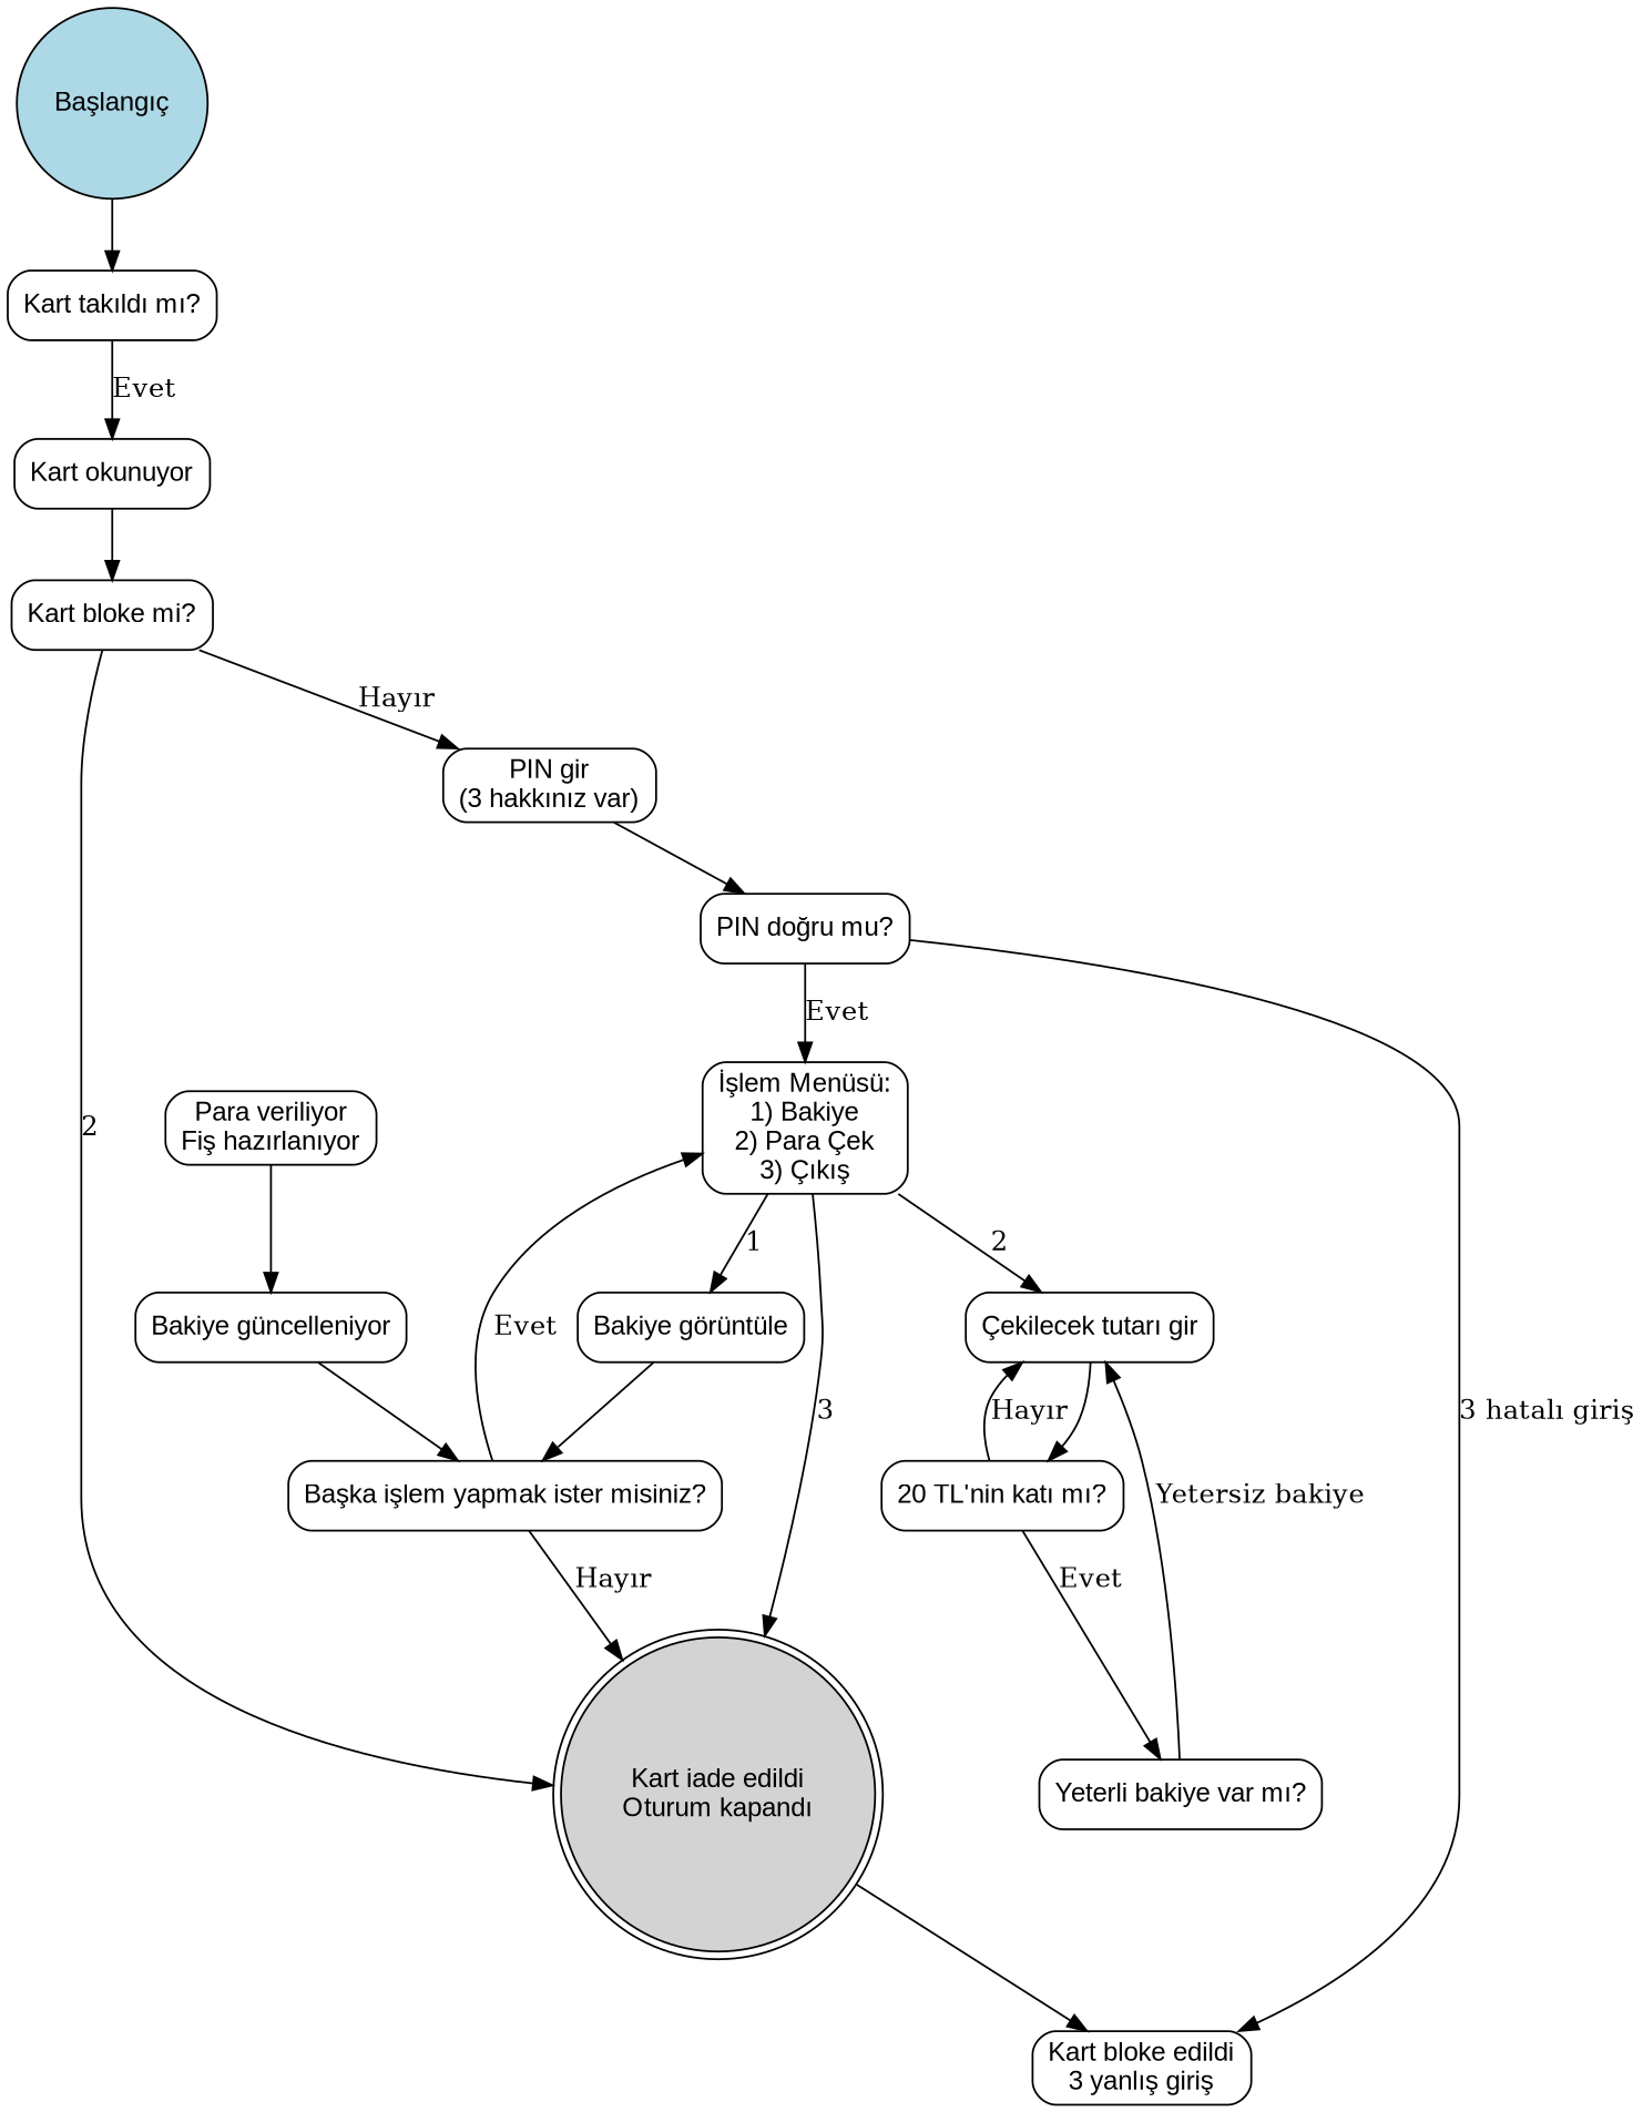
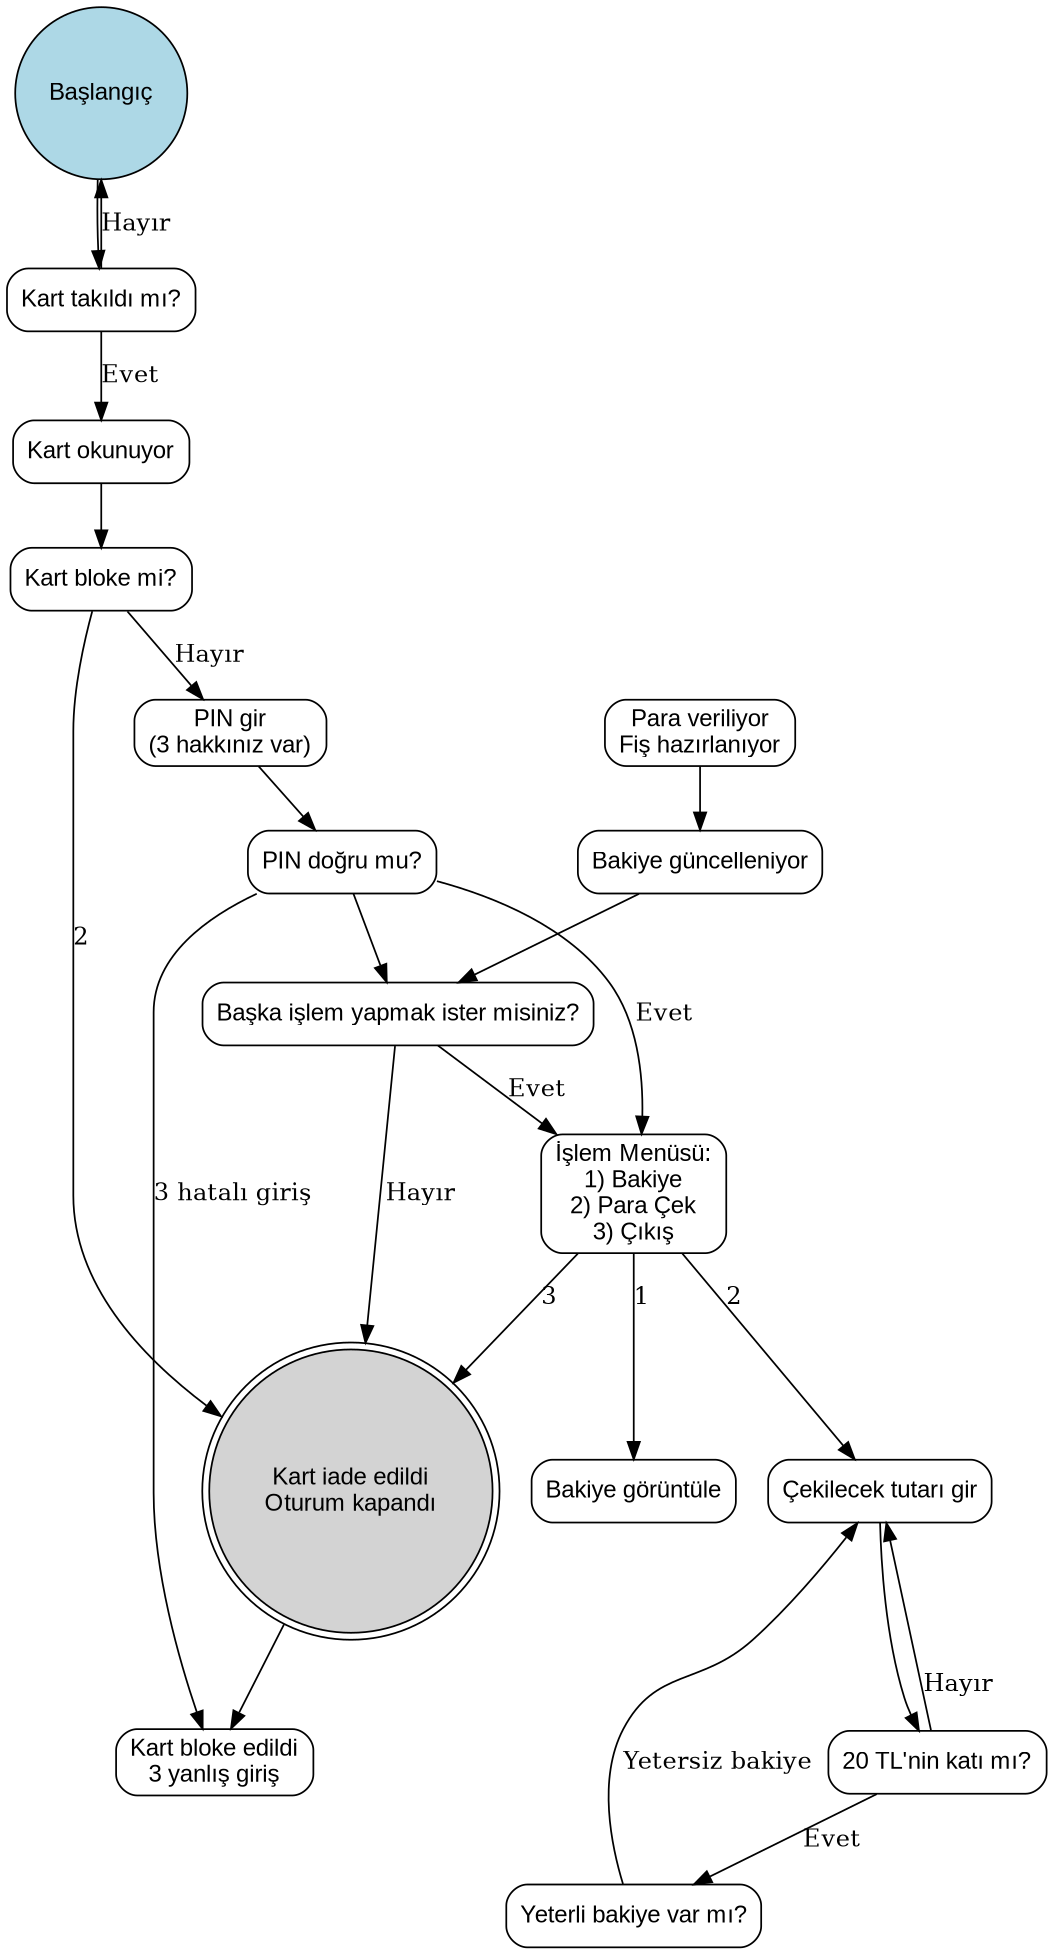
  digraph {
    rankdir=TB
    node [fontname=Arial shape=rectangle style=rounded]
    n1 [fillcolor=lightblue label="Başlangıç" shape=circle style=filled]
    n2 [label="Kart takıldı mı?"]
    n3 [label="Kart okunuyor"]
    n4 [label="Kart bloke mi?"]
    n5 [label="PIN gir\n(3 hakkınız var)"]
    n6 [fillcolor=lightgrey label="Kart iade edildi\nOturum kapandı" shape=doublecircle style=filled]
    n7 [label="PIN doğru mu?"]
    n8 [label="Kart bloke edildi\n3 yanlış giriş"]
    n9 [label="İşlem Menüsü:\n1) Bakiye\n2) Para Çek\n3) Çıkış"]
    n10 [label="Bakiye görüntüle"]
    n11 [label="Çekilecek tutarı gir"]
    n12 [label="Başka işlem yapmak ister misiniz?"]
    n13 [label="20 TL'nin katı mı?"]
    n14 [label="Yeterli bakiye var mı?"]
    n15 [label="Para veriliyor\nFiş hazırlanıyor"]
    n16 [label="Bakiye güncelleniyor"]
    n1 -> n2
+   n2 -> n1 [label="Hayır"]
    n2 -> n3 [label=Evet]
    n3 -> n4
    n4 -> n5 [label="Hayır"]
    n4 -> n6 [label=2]
    n5 -> n7
    n6 -> n8
    n7 -> n8 [label="3 hatalı giriş"]
    n7 -> n9 [label=Evet]
    n9 -> n6 [label=3]
    n9 -> n10 [label=1]
    n9 -> n11 [label=2]
-   n10 -> n12
+   n7 -> n12
    n11 -> n13
    n12 -> n6 [label="Hayır"]
    n12 -> n9 [label=Evet]
    n13 -> n11 [label="Hayır"]
    n13 -> n14 [label=Evet]
    n14 -> n11 [label="Yetersiz bakiye"]
    n15 -> n16
    n16 -> n12
  }
